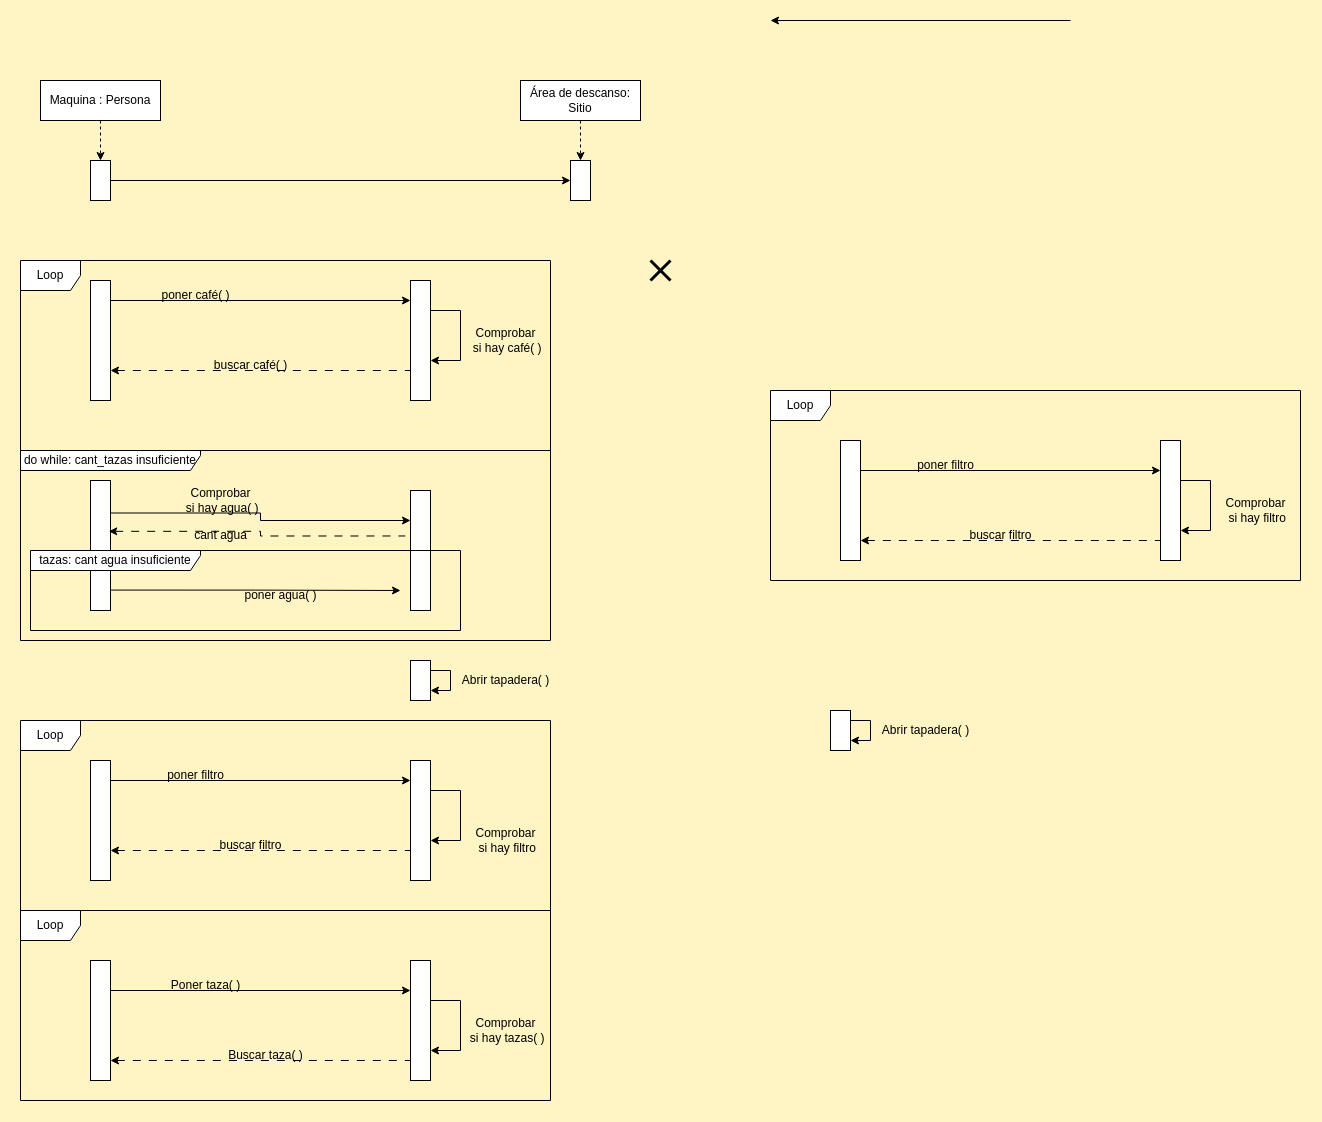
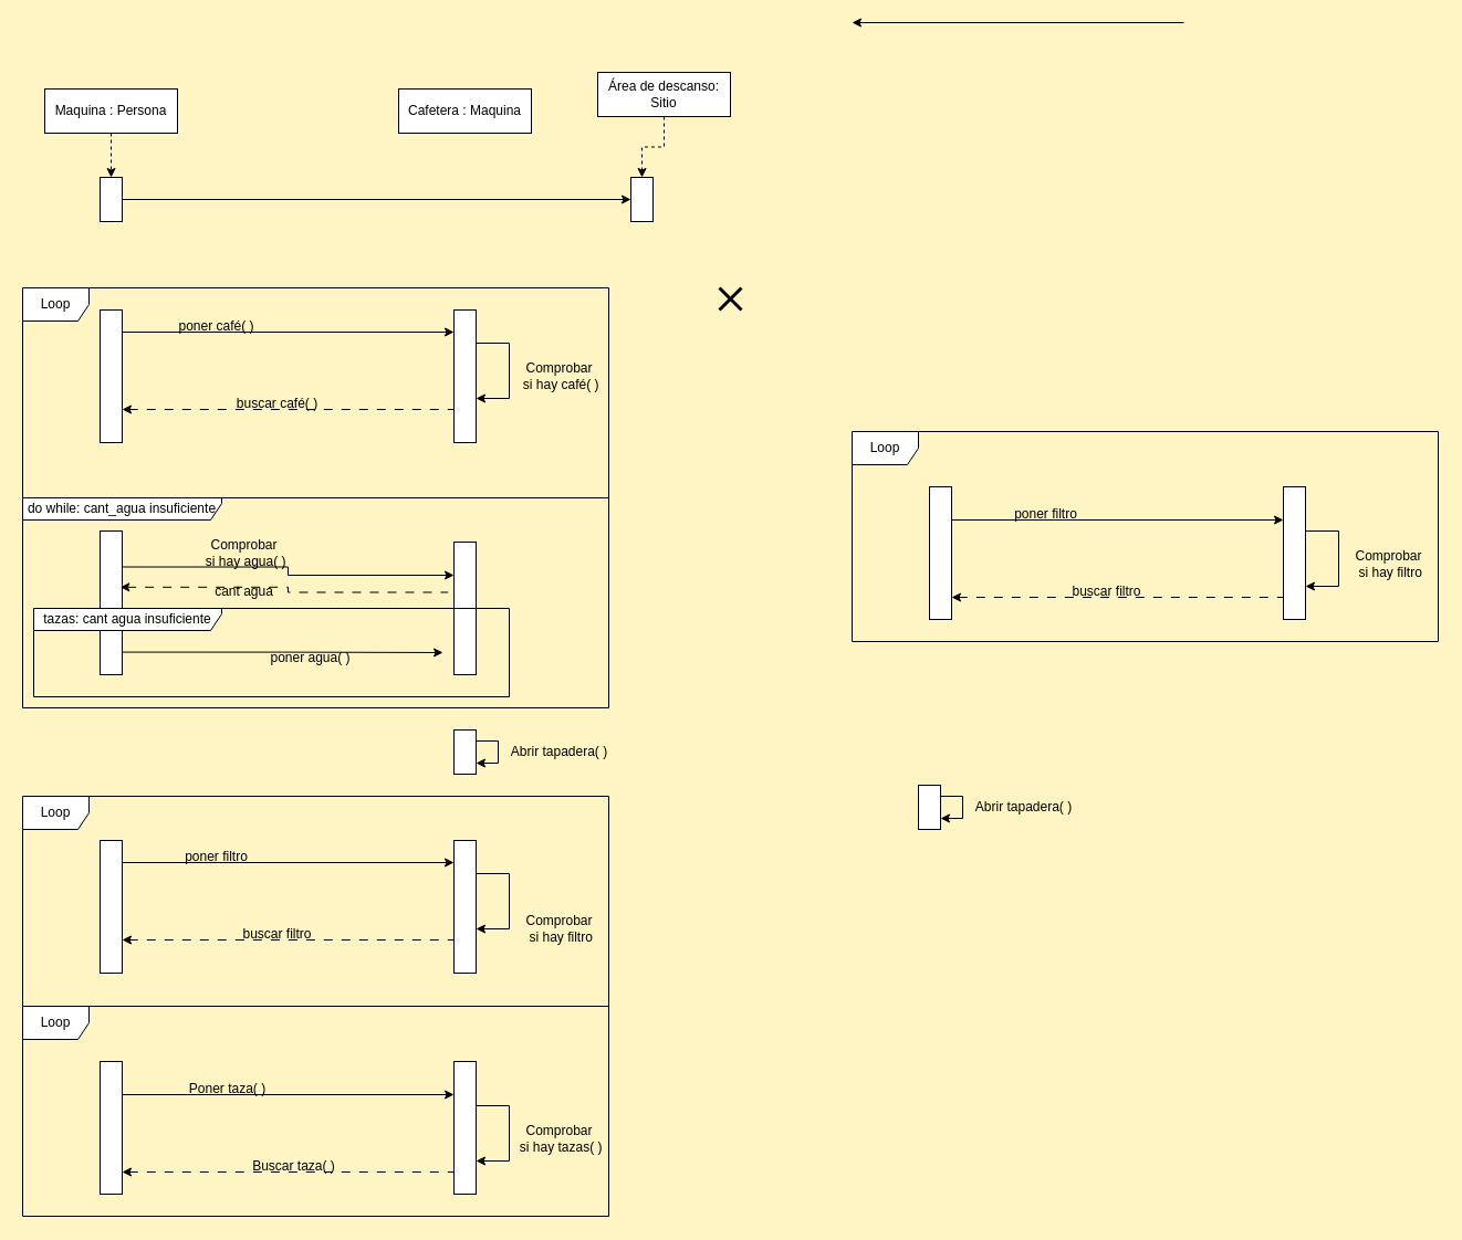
  <mxCell id="0" />
  <mxCell id="1" parent="0" />
  <mxCell id="2" style="edgeStyle=orthogonalEdgeStyle;rounded=0;orthogonalLoop=1;jettySize=auto;html=1;exitX=0.5;exitY=1;exitDx=0;exitDy=0;entryX=0.5;entryY=0;entryDx=0;entryDy=0;startArrow=none;startFill=0;dashed=1;" edge="1" parent="1" source="3" target="19"><mxGeometry relative="1" as="geometry" /></mxCell>
  <mxCell id="3" value="Maquina : Persona" style="rounded=0;whiteSpace=wrap;html=1;" parent="1" vertex="1"><mxGeometry x="40" y="80" width="120" height="40" as="geometry" /></mxCell>
  <mxCell id="4" style="edgeStyle=orthogonalEdgeStyle;rounded=0;orthogonalLoop=1;jettySize=auto;html=1;entryX=0;entryY=0.5;entryDx=0;entryDy=0;jumpStyle=none;jumpSize=5;exitX=1;exitY=0.5;exitDx=0;exitDy=0;" parent="1" source="19" target="9" edge="1"><mxGeometry relative="1" as="geometry"><Array as="points" /></mxGeometry></mxCell>
  <mxCell id="5" value="" style="rounded=0;whiteSpace=wrap;html=1;" parent="1" vertex="1"><mxGeometry x="90" y="280" width="20" height="120" as="geometry" /></mxCell>
  <mxCell id="6" value="" style="shape=umlDestroy;whiteSpace=wrap;html=1;strokeWidth=3;targetShapes=umlLifeline;" parent="1" vertex="1"><mxGeometry x="650" y="260" width="20" height="20" as="geometry" /></mxCell>
  <mxCell id="7" style="edgeStyle=orthogonalEdgeStyle;rounded=0;orthogonalLoop=1;jettySize=auto;html=1;exitX=0.5;exitY=1;exitDx=0;exitDy=0;dashed=1;" parent="1" source="8" target="9" edge="1"><mxGeometry relative="1" as="geometry" /></mxCell>
- <mxCell id="8" value="Área de descanso: Sitio" style="rounded=0;whiteSpace=wrap;html=1;" parent="1" vertex="1"><mxGeometry x="520" y="80" width="120" height="40" as="geometry" /></mxCell>
+ <mxCell id="8" value="Área de descanso: Sitio" style="rounded=0;whiteSpace=wrap;html=1;" parent="1" vertex="1"><mxGeometry x="540" y="65" width="120" height="40" as="geometry" /></mxCell>
  <mxCell id="9" value="" style="rounded=0;whiteSpace=wrap;html=1;" parent="1" vertex="1"><mxGeometry x="570" y="160" width="20" height="40" as="geometry" /></mxCell>
+ <mxCell id="10" value="Cafetera : Maquina" style="rounded=0;whiteSpace=wrap;html=1;" parent="1" vertex="1"><mxGeometry x="360" y="80" width="120" height="40" as="geometry" /></mxCell>
  <mxCell id="11" value="" style="rounded=0;whiteSpace=wrap;html=1;" parent="1" vertex="1"><mxGeometry x="410" y="280" width="20" height="120" as="geometry" /></mxCell>
  <mxCell id="12" style="edgeStyle=orthogonalEdgeStyle;rounded=0;orthogonalLoop=1;jettySize=auto;html=1;exitX=1;exitY=0.5;exitDx=0;exitDy=0;entryX=0;entryY=0.25;entryDx=0;entryDy=0;startArrow=classic;startFill=1;endArrow=none;endFill=0;" parent="1" edge="1"><mxGeometry relative="1" as="geometry"><mxPoint x="770" y="20" as="sourcePoint" /><mxPoint x="1070" y="20" as="targetPoint" /></mxGeometry></mxCell>
  <mxCell id="13" value="&lt;div&gt;Comprobar&lt;/div&gt;&lt;div&gt;&amp;nbsp;si hay café( )&lt;br&gt;&lt;/div&gt;" style="text;html=1;align=center;verticalAlign=middle;resizable=0;points=[];autosize=1;strokeColor=none;fillColor=none;" parent="1" vertex="1"><mxGeometry x="455" y="320" width="100" height="40" as="geometry" /></mxCell>
  <mxCell id="14" style="edgeStyle=orthogonalEdgeStyle;rounded=0;orthogonalLoop=1;jettySize=auto;html=1;exitX=1;exitY=0.25;exitDx=0;exitDy=0;entryX=1;entryY=0.5;entryDx=0;entryDy=0;" edge="1" parent="1"><mxGeometry relative="1" as="geometry"><mxPoint x="430" y="310" as="sourcePoint" /><mxPoint x="430" y="360" as="targetPoint" /><Array as="points"><mxPoint x="460" y="310" /><mxPoint x="460" y="360" /></Array></mxGeometry></mxCell>
  <mxCell id="15" style="edgeStyle=orthogonalEdgeStyle;rounded=0;orthogonalLoop=1;jettySize=auto;html=1;exitX=1;exitY=0.5;exitDx=0;exitDy=0;entryX=0;entryY=0.25;entryDx=0;entryDy=0;startArrow=none;startFill=0;endArrow=classic;endFill=1;" edge="1" parent="1"><mxGeometry relative="1" as="geometry"><mxPoint x="110" y="300" as="sourcePoint" /><mxPoint x="410" y="300" as="targetPoint" /></mxGeometry></mxCell>
  <mxCell id="16" style="edgeStyle=orthogonalEdgeStyle;rounded=0;orthogonalLoop=1;jettySize=auto;html=1;exitX=1;exitY=0.5;exitDx=0;exitDy=0;entryX=0;entryY=0.25;entryDx=0;entryDy=0;startArrow=classic;startFill=1;endArrow=none;endFill=0;dashed=1;dashPattern=8 8;" edge="1" parent="1"><mxGeometry relative="1" as="geometry"><mxPoint x="110" y="370" as="sourcePoint" /><mxPoint x="410" y="370" as="targetPoint" /></mxGeometry></mxCell>
  <mxCell id="17" value="poner café( )" style="text;html=1;align=center;verticalAlign=middle;resizable=0;points=[];autosize=1;strokeColor=none;fillColor=none;" vertex="1" parent="1"><mxGeometry x="150" y="280" width="90" height="30" as="geometry" /></mxCell>
  <mxCell id="18" value="&lt;div&gt;buscar café( )&lt;br&gt;&lt;/div&gt;" style="text;html=1;align=center;verticalAlign=middle;resizable=0;points=[];autosize=1;strokeColor=none;fillColor=none;" vertex="1" parent="1"><mxGeometry x="200" y="350" width="100" height="30" as="geometry" /></mxCell>
  <mxCell id="19" value="" style="rounded=0;whiteSpace=wrap;html=1;" vertex="1" parent="1"><mxGeometry x="90" y="160" width="20" height="40" as="geometry" /></mxCell>
  <mxCell id="20" value="Loop" style="shape=umlFrame;whiteSpace=wrap;html=1;pointerEvents=0;" vertex="1" parent="1"><mxGeometry x="20" y="260" width="530" height="190" as="geometry" /></mxCell>
  <mxCell id="21" style="edgeStyle=orthogonalEdgeStyle;rounded=0;orthogonalLoop=1;jettySize=auto;html=1;exitX=1;exitY=0.25;exitDx=0;exitDy=0;entryX=0;entryY=0.25;entryDx=0;entryDy=0;" edge="1" parent="1" source="22" target="23"><mxGeometry relative="1" as="geometry" /></mxCell>
  <mxCell id="22" value="" style="rounded=0;whiteSpace=wrap;html=1;" vertex="1" parent="1"><mxGeometry x="90" y="480" width="20" height="130" as="geometry" /></mxCell>
  <mxCell id="23" value="" style="rounded=0;whiteSpace=wrap;html=1;" vertex="1" parent="1"><mxGeometry x="410" y="490" width="20" height="120" as="geometry" /></mxCell>
  <mxCell id="24" value="&lt;div&gt;Comprobar&lt;/div&gt;&lt;div&gt;&amp;nbsp;si hay agua( )&lt;br&gt;&lt;/div&gt;" style="text;html=1;align=center;verticalAlign=middle;resizable=0;points=[];autosize=1;strokeColor=none;fillColor=none;" vertex="1" parent="1"><mxGeometry x="170" y="480" width="100" height="40" as="geometry" /></mxCell>
  <mxCell id="25" style="edgeStyle=orthogonalEdgeStyle;rounded=0;orthogonalLoop=1;jettySize=auto;html=1;exitX=0.974;exitY=0.843;exitDx=0;exitDy=0;startArrow=none;startFill=0;endArrow=classic;endFill=1;exitPerimeter=0;" edge="1" parent="1" source="22"><mxGeometry relative="1" as="geometry"><mxPoint x="110" y="510" as="sourcePoint" /><mxPoint x="400" y="590" as="targetPoint" /></mxGeometry></mxCell>
  <mxCell id="26" style="edgeStyle=orthogonalEdgeStyle;rounded=0;orthogonalLoop=1;jettySize=auto;html=1;exitX=0.915;exitY=0.391;exitDx=0;exitDy=0;entryX=-0.262;entryY=0.379;entryDx=0;entryDy=0;startArrow=classic;startFill=1;endArrow=none;endFill=0;dashed=1;dashPattern=8 8;entryPerimeter=0;exitPerimeter=0;" edge="1" parent="1" source="22" target="23"><mxGeometry relative="1" as="geometry"><mxPoint x="110" y="580" as="sourcePoint" /><mxPoint x="410" y="580" as="targetPoint" /></mxGeometry></mxCell>
  <mxCell id="27" value="poner agua( )" style="text;html=1;align=center;verticalAlign=middle;resizable=0;points=[];autosize=1;strokeColor=none;fillColor=none;" vertex="1" parent="1"><mxGeometry x="230" y="580" width="100" height="30" as="geometry" /></mxCell>
  <mxCell id="28" value="cant agua" style="text;html=1;align=center;verticalAlign=middle;resizable=0;points=[];autosize=1;strokeColor=none;fillColor=none;" vertex="1" parent="1"><mxGeometry x="180" y="520" width="80" height="30" as="geometry" /></mxCell>
- <mxCell id="29" value="do while: cant_tazas insuficiente" style="shape=umlFrame;whiteSpace=wrap;html=1;pointerEvents=0;width=180;height=20;" vertex="1" parent="1"><mxGeometry x="20" y="450" width="530" height="190" as="geometry" /></mxCell>
+ <mxCell id="29" value="do while: cant_agua insuficiente" style="shape=umlFrame;whiteSpace=wrap;html=1;pointerEvents=0;width=180;height=20;" vertex="1" parent="1"><mxGeometry x="20" y="450" width="530" height="190" as="geometry" /></mxCell>
  <mxCell id="30" value="" style="rounded=0;whiteSpace=wrap;html=1;" vertex="1" parent="1"><mxGeometry x="90" y="760" width="20" height="120" as="geometry" /></mxCell>
  <mxCell id="31" value="" style="rounded=0;whiteSpace=wrap;html=1;" vertex="1" parent="1"><mxGeometry x="410" y="760" width="20" height="120" as="geometry" /></mxCell>
  <mxCell id="32" value="&lt;div&gt;Comprobar&lt;/div&gt;&lt;div&gt;&amp;nbsp;si hay filtro&lt;br&gt;&lt;/div&gt;" style="text;html=1;align=center;verticalAlign=middle;resizable=0;points=[];autosize=1;strokeColor=none;fillColor=none;" vertex="1" parent="1"><mxGeometry x="465" y="820" width="80" height="40" as="geometry" /></mxCell>
  <mxCell id="33" style="edgeStyle=orthogonalEdgeStyle;rounded=0;orthogonalLoop=1;jettySize=auto;html=1;exitX=1;exitY=0.25;exitDx=0;exitDy=0;entryX=1;entryY=0.5;entryDx=0;entryDy=0;" edge="1" parent="1"><mxGeometry relative="1" as="geometry"><mxPoint x="430" y="790" as="sourcePoint" /><mxPoint x="430" y="840" as="targetPoint" /><Array as="points"><mxPoint x="460" y="790" /><mxPoint x="460" y="840" /></Array></mxGeometry></mxCell>
  <mxCell id="34" style="edgeStyle=orthogonalEdgeStyle;rounded=0;orthogonalLoop=1;jettySize=auto;html=1;exitX=1;exitY=0.5;exitDx=0;exitDy=0;entryX=0;entryY=0.25;entryDx=0;entryDy=0;startArrow=none;startFill=0;endArrow=classic;endFill=1;" edge="1" parent="1"><mxGeometry relative="1" as="geometry"><mxPoint x="110" y="780" as="sourcePoint" /><mxPoint x="410" y="780" as="targetPoint" /></mxGeometry></mxCell>
  <mxCell id="35" style="edgeStyle=orthogonalEdgeStyle;rounded=0;orthogonalLoop=1;jettySize=auto;html=1;exitX=1;exitY=0.5;exitDx=0;exitDy=0;entryX=0;entryY=0.25;entryDx=0;entryDy=0;startArrow=classic;startFill=1;endArrow=none;endFill=0;dashed=1;dashPattern=8 8;" edge="1" parent="1"><mxGeometry relative="1" as="geometry"><mxPoint x="110" y="850" as="sourcePoint" /><mxPoint x="410" y="850" as="targetPoint" /></mxGeometry></mxCell>
  <mxCell id="36" value="poner filtro" style="text;html=1;align=center;verticalAlign=middle;resizable=0;points=[];autosize=1;strokeColor=none;fillColor=none;" vertex="1" parent="1"><mxGeometry x="155" y="760" width="80" height="30" as="geometry" /></mxCell>
  <mxCell id="37" value="buscar filtro" style="text;html=1;align=center;verticalAlign=middle;resizable=0;points=[];autosize=1;strokeColor=none;fillColor=none;" vertex="1" parent="1"><mxGeometry x="205" y="830" width="90" height="30" as="geometry" /></mxCell>
  <mxCell id="38" value="Loop" style="shape=umlFrame;whiteSpace=wrap;html=1;pointerEvents=0;" vertex="1" parent="1"><mxGeometry x="20" y="720" width="530" height="190" as="geometry" /></mxCell>
  <mxCell id="39" value="" style="rounded=0;whiteSpace=wrap;html=1;" vertex="1" parent="1"><mxGeometry x="840" y="440" width="20" height="120" as="geometry" /></mxCell>
  <mxCell id="40" value="" style="rounded=0;whiteSpace=wrap;html=1;" vertex="1" parent="1"><mxGeometry x="1160" y="440" width="20" height="120" as="geometry" /></mxCell>
  <mxCell id="41" value="&lt;div&gt;Comprobar&lt;/div&gt;&lt;div&gt;&amp;nbsp;si hay filtro&lt;br&gt;&lt;/div&gt;" style="text;html=1;align=center;verticalAlign=middle;resizable=0;points=[];autosize=1;strokeColor=none;fillColor=none;" vertex="1" parent="1"><mxGeometry x="1215" y="490" width="80" height="40" as="geometry" /></mxCell>
  <mxCell id="42" style="edgeStyle=orthogonalEdgeStyle;rounded=0;orthogonalLoop=1;jettySize=auto;html=1;exitX=1;exitY=0.25;exitDx=0;exitDy=0;entryX=1;entryY=0.5;entryDx=0;entryDy=0;" edge="1" parent="1"><mxGeometry relative="1" as="geometry"><mxPoint x="1180" y="480" as="sourcePoint" /><mxPoint x="1180" y="530" as="targetPoint" /><Array as="points"><mxPoint x="1210" y="480" /><mxPoint x="1210" y="530" /></Array></mxGeometry></mxCell>
  <mxCell id="43" style="edgeStyle=orthogonalEdgeStyle;rounded=0;orthogonalLoop=1;jettySize=auto;html=1;exitX=1;exitY=0.5;exitDx=0;exitDy=0;entryX=0;entryY=0.25;entryDx=0;entryDy=0;startArrow=none;startFill=0;endArrow=classic;endFill=1;" edge="1" parent="1"><mxGeometry relative="1" as="geometry"><mxPoint x="860" y="470" as="sourcePoint" /><mxPoint x="1160" y="470" as="targetPoint" /></mxGeometry></mxCell>
  <mxCell id="44" style="edgeStyle=orthogonalEdgeStyle;rounded=0;orthogonalLoop=1;jettySize=auto;html=1;exitX=1;exitY=0.5;exitDx=0;exitDy=0;entryX=0;entryY=0.25;entryDx=0;entryDy=0;startArrow=classic;startFill=1;endArrow=none;endFill=0;dashed=1;dashPattern=8 8;" edge="1" parent="1"><mxGeometry relative="1" as="geometry"><mxPoint x="860" y="540" as="sourcePoint" /><mxPoint x="1160" y="540" as="targetPoint" /></mxGeometry></mxCell>
  <mxCell id="45" value="poner filtro" style="text;html=1;align=center;verticalAlign=middle;resizable=0;points=[];autosize=1;strokeColor=none;fillColor=none;" vertex="1" parent="1"><mxGeometry x="905" y="450" width="80" height="30" as="geometry" /></mxCell>
  <mxCell id="46" value="buscar filtro" style="text;html=1;align=center;verticalAlign=middle;resizable=0;points=[];autosize=1;strokeColor=none;fillColor=none;" vertex="1" parent="1"><mxGeometry x="955" y="520" width="90" height="30" as="geometry" /></mxCell>
  <mxCell id="47" value="Loop" style="shape=umlFrame;whiteSpace=wrap;html=1;pointerEvents=0;" vertex="1" parent="1"><mxGeometry x="770" y="390" width="530" height="190" as="geometry" /></mxCell>
  <mxCell id="48" value="" style="rounded=0;whiteSpace=wrap;html=1;" vertex="1" parent="1"><mxGeometry x="410" y="660" width="20" height="40" as="geometry" /></mxCell>
  <mxCell id="49" style="edgeStyle=orthogonalEdgeStyle;rounded=0;orthogonalLoop=1;jettySize=auto;html=1;exitX=1;exitY=0.25;exitDx=0;exitDy=0;entryX=1;entryY=0.75;entryDx=0;entryDy=0;" edge="1" parent="1" source="48" target="48"><mxGeometry relative="1" as="geometry"><Array as="points"><mxPoint x="450" y="670" /><mxPoint x="450" y="690" /></Array></mxGeometry></mxCell>
  <mxCell id="50" value="Abrir tapadera( )" style="text;html=1;align=center;verticalAlign=middle;resizable=0;points=[];autosize=1;strokeColor=none;fillColor=none;" vertex="1" parent="1"><mxGeometry x="450" y="665" width="110" height="30" as="geometry" /></mxCell>
  <mxCell id="51" value="" style="rounded=0;whiteSpace=wrap;html=1;" vertex="1" parent="1"><mxGeometry x="830" y="710" width="20" height="40" as="geometry" /></mxCell>
  <mxCell id="52" style="edgeStyle=orthogonalEdgeStyle;rounded=0;orthogonalLoop=1;jettySize=auto;html=1;exitX=1;exitY=0.25;exitDx=0;exitDy=0;entryX=1;entryY=0.75;entryDx=0;entryDy=0;" edge="1" source="51" target="51" parent="1"><mxGeometry relative="1" as="geometry"><Array as="points"><mxPoint x="870" y="720" /><mxPoint x="870" y="740" /></Array></mxGeometry></mxCell>
  <mxCell id="53" value="Abrir tapadera( )" style="text;html=1;align=center;verticalAlign=middle;resizable=0;points=[];autosize=1;strokeColor=none;fillColor=none;" vertex="1" parent="1"><mxGeometry x="870" y="715" width="110" height="30" as="geometry" /></mxCell>
  <mxCell id="54" value="" style="rounded=0;whiteSpace=wrap;html=1;" vertex="1" parent="1"><mxGeometry x="90" y="960" width="20" height="120" as="geometry" /></mxCell>
  <mxCell id="55" value="" style="rounded=0;whiteSpace=wrap;html=1;" vertex="1" parent="1"><mxGeometry x="410" y="960" width="20" height="120" as="geometry" /></mxCell>
  <mxCell id="56" value="&lt;div&gt;Comprobar&lt;/div&gt;&lt;div&gt;&amp;nbsp;si hay tazas( )&lt;br&gt;&lt;/div&gt;" style="text;html=1;align=center;verticalAlign=middle;resizable=0;points=[];autosize=1;strokeColor=none;fillColor=none;" vertex="1" parent="1"><mxGeometry x="455" y="1010" width="100" height="40" as="geometry" /></mxCell>
  <mxCell id="57" style="edgeStyle=orthogonalEdgeStyle;rounded=0;orthogonalLoop=1;jettySize=auto;html=1;exitX=1;exitY=0.25;exitDx=0;exitDy=0;entryX=1;entryY=0.5;entryDx=0;entryDy=0;" edge="1" parent="1"><mxGeometry relative="1" as="geometry"><mxPoint x="430" y="1000" as="sourcePoint" /><mxPoint x="430" y="1050" as="targetPoint" /><Array as="points"><mxPoint x="460" y="1000" /><mxPoint x="460" y="1050" /></Array></mxGeometry></mxCell>
  <mxCell id="58" style="edgeStyle=orthogonalEdgeStyle;rounded=0;orthogonalLoop=1;jettySize=auto;html=1;exitX=1;exitY=0.5;exitDx=0;exitDy=0;entryX=0;entryY=0.25;entryDx=0;entryDy=0;startArrow=none;startFill=0;endArrow=classic;endFill=1;" edge="1" parent="1"><mxGeometry relative="1" as="geometry"><mxPoint x="110" y="990" as="sourcePoint" /><mxPoint x="410" y="990" as="targetPoint" /></mxGeometry></mxCell>
  <mxCell id="59" style="edgeStyle=orthogonalEdgeStyle;rounded=0;orthogonalLoop=1;jettySize=auto;html=1;exitX=1;exitY=0.5;exitDx=0;exitDy=0;entryX=0;entryY=0.25;entryDx=0;entryDy=0;startArrow=classic;startFill=1;endArrow=none;endFill=0;dashed=1;dashPattern=8 8;" edge="1" parent="1"><mxGeometry relative="1" as="geometry"><mxPoint x="110" y="1060" as="sourcePoint" /><mxPoint x="410" y="1060" as="targetPoint" /></mxGeometry></mxCell>
  <mxCell id="60" value="Buscar taza( )" style="text;html=1;align=center;verticalAlign=middle;resizable=0;points=[];autosize=1;strokeColor=none;fillColor=none;" vertex="1" parent="1"><mxGeometry x="215" y="1040" width="100" height="30" as="geometry" /></mxCell>
  <mxCell id="61" value="Poner taza( )" style="text;html=1;align=center;verticalAlign=middle;resizable=0;points=[];autosize=1;strokeColor=none;fillColor=none;" vertex="1" parent="1"><mxGeometry x="160" y="970" width="90" height="30" as="geometry" /></mxCell>
  <mxCell id="62" value="Loop" style="shape=umlFrame;whiteSpace=wrap;html=1;pointerEvents=0;" vertex="1" parent="1"><mxGeometry x="20" y="910" width="530" height="190" as="geometry" /></mxCell>
  <mxCell id="63" value="tazas: cant agua insuficiente" style="shape=umlFrame;whiteSpace=wrap;html=1;pointerEvents=0;width=170;height=20;" vertex="1" parent="1"><mxGeometry x="30" y="550" width="430" height="80" as="geometry" /></mxCell>
